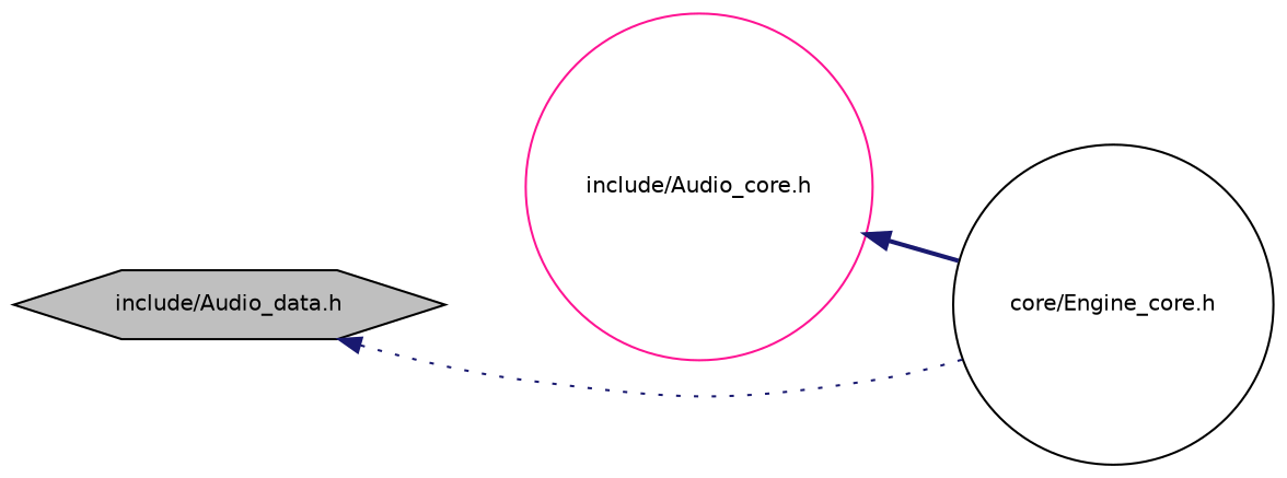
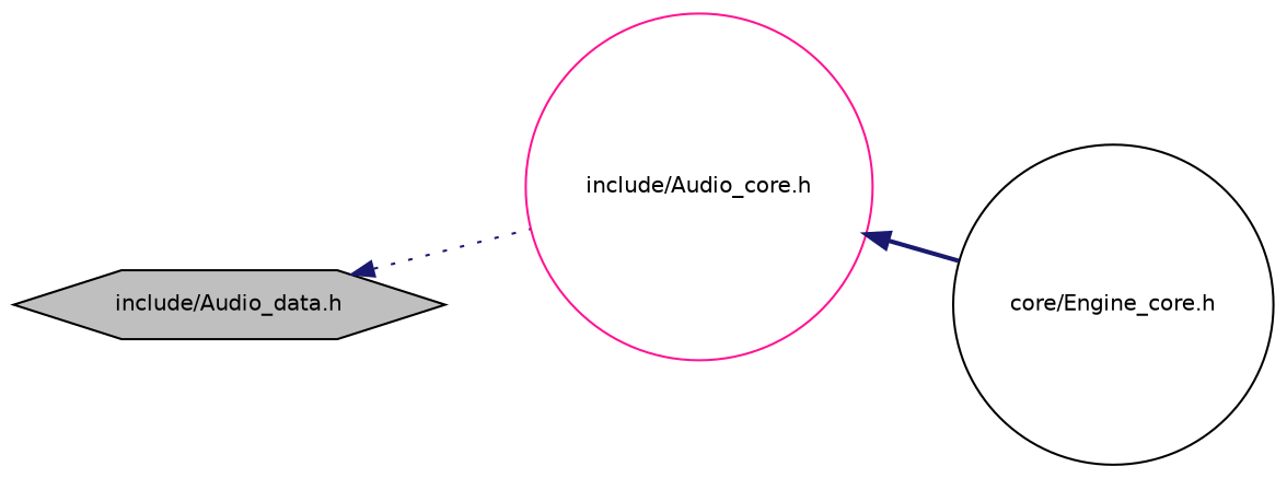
  digraph {
    rankdir=LR
    node [color=black fillcolor=white fontname=Helvetica fontsize=10 shape=circle style=filled]
    edge [color=midnightblue dir=back fontname=Helvetica fontsize=10 labelfontname=Helvetica labelfontsize=10]
    n1 [fillcolor=grey75 fontcolor=black height=0.2 label="include/Audio_data.h" shape=hexagon width=0.4]
    n2 [color=deeppink height=0.2 label="include/Audio_core.h" width=0.4]
    n3 [height=0.2 label="core/Engine_core.h" width=0.4]
-   n1 -> n3 [style=dotted]
+   n1 -> n2 [style=dotted]
    n2 -> n3 [style=bold]
  }
